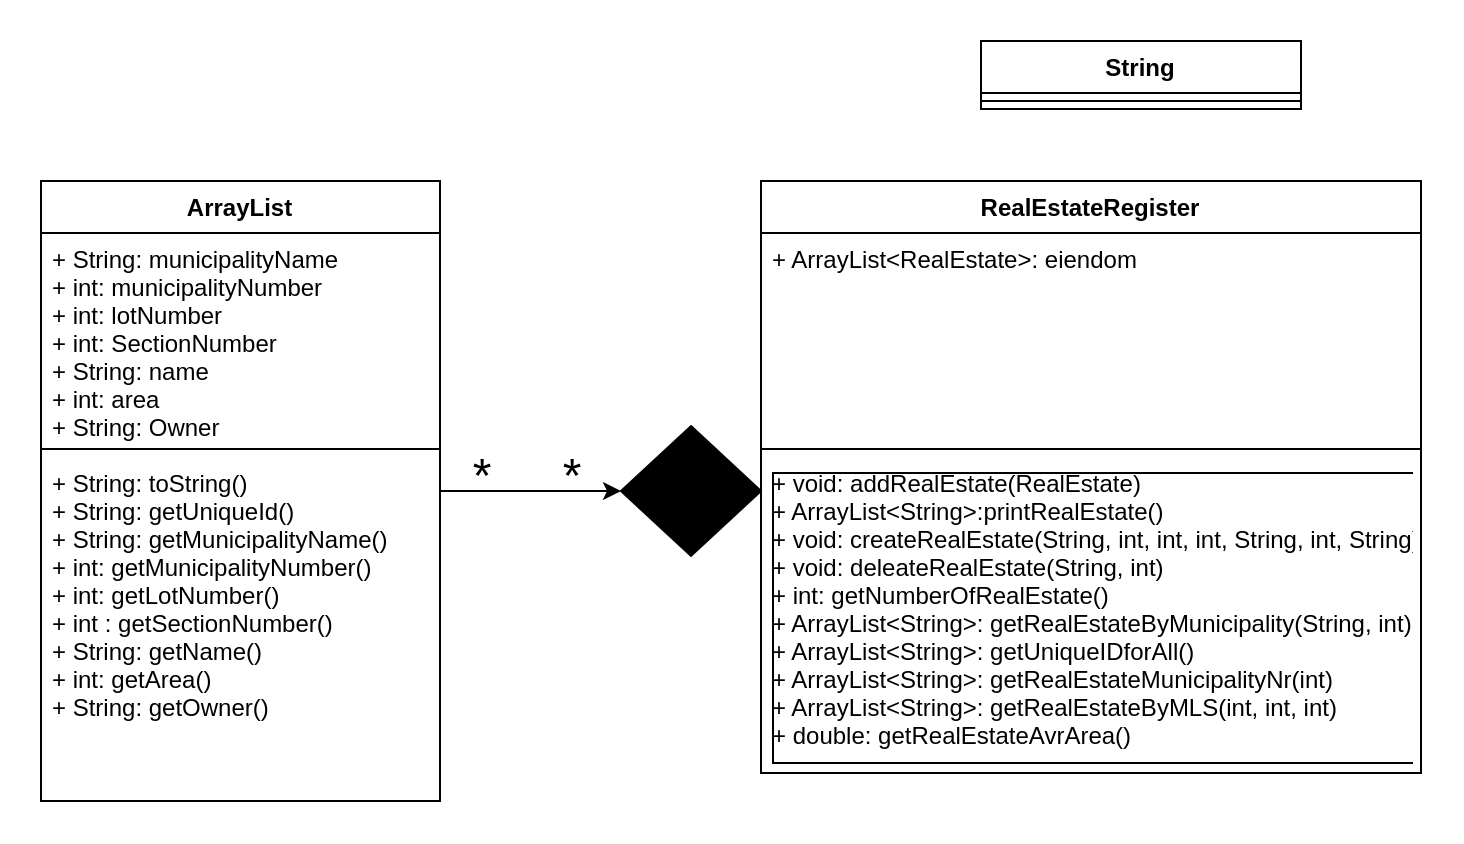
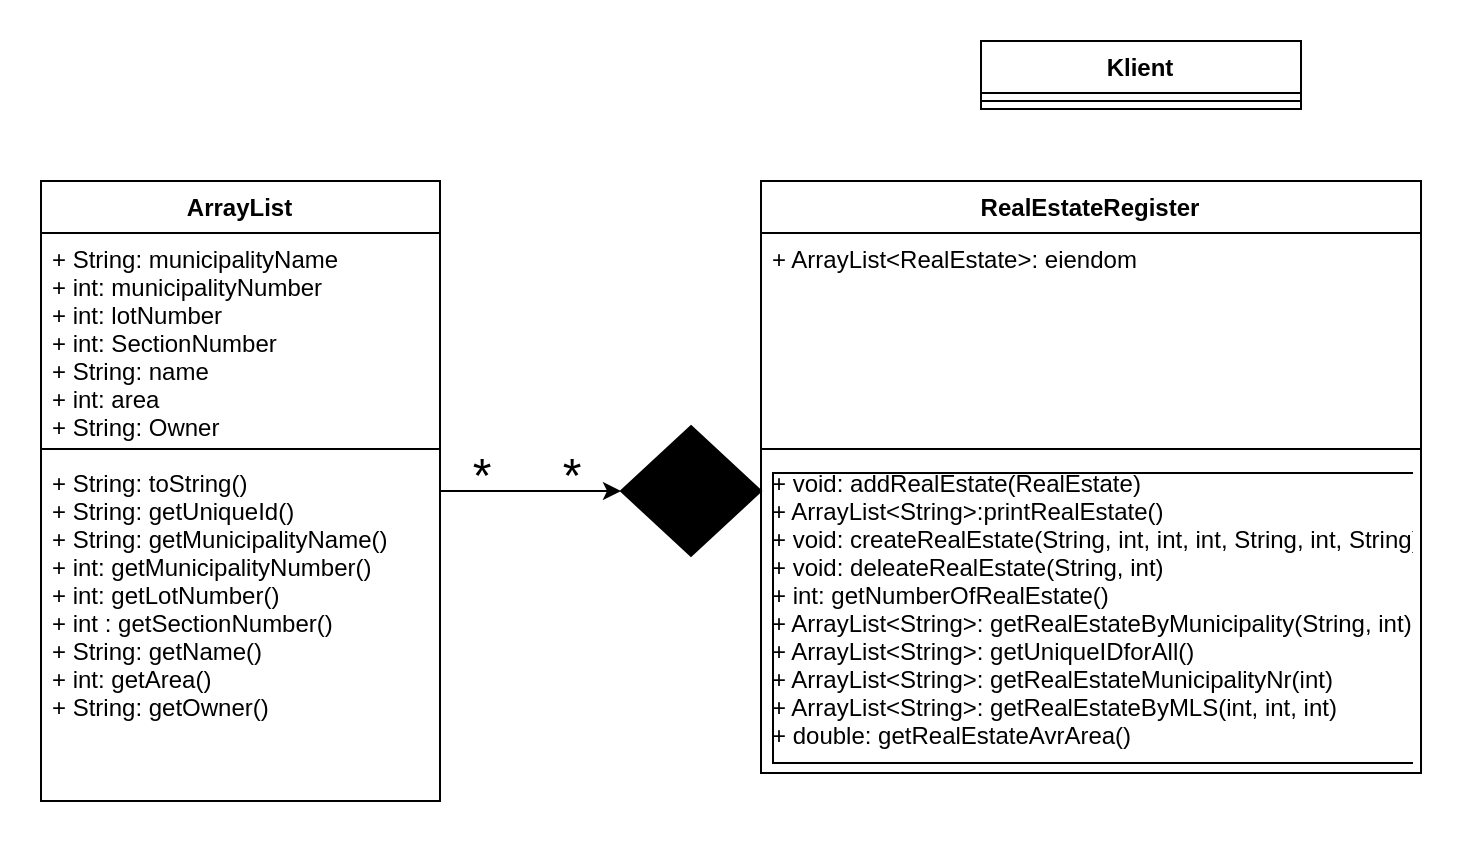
  <mxCell id="0" />
  <mxCell id="1" parent="0" />
  <mxCell id="2" style="edgeStyle=none;html=1;" parent="1" source="3" edge="1"><mxGeometry relative="1" as="geometry"><mxPoint x="310" y="245" as="targetPoint" /></mxGeometry></mxCell>
  <mxCell id="3" value="ArrayList" style="swimlane;fontStyle=1;align=center;verticalAlign=top;childLayout=stackLayout;horizontal=1;startSize=26;horizontalStack=0;resizeParent=1;resizeParentMax=0;resizeLast=0;collapsible=1;marginBottom=0;" parent="1" vertex="1"><mxGeometry x="20" y="90" width="199.5" height="310" as="geometry" /></mxCell>
  <mxCell id="4" value="+ String: municipalityName&#10;+ int: municipalityNumber&#10;+ int: lotNumber&#10;+ int: SectionNumber&#10;+ String: name&#10;+ int: area&#10;+ String: Owner" style="text;strokeColor=none;fillColor=none;align=left;verticalAlign=top;spacingLeft=4;spacingRight=4;overflow=hidden;rotatable=0;points=[[0,0.5],[1,0.5]];portConstraint=eastwest;" parent="3" vertex="1"><mxGeometry y="26" width="199.5" height="104" as="geometry" /></mxCell>
  <mxCell id="5" value="" style="line;strokeWidth=1;fillColor=none;align=left;verticalAlign=middle;spacingTop=-1;spacingLeft=3;spacingRight=3;rotatable=0;labelPosition=right;points=[];portConstraint=eastwest;" parent="3" vertex="1"><mxGeometry y="130" width="199.5" height="8" as="geometry" /></mxCell>
  <mxCell id="6" value="+ String: toString()&#10;+ String: getUniqueId()&#10;+ String: getMunicipalityName()&#10;+ int: getMunicipalityNumber()&#10;+ int: getLotNumber()&#10;+ int : getSectionNumber()&#10;+ String: getName()&#10;+ int: getArea()&#10;+ String: getOwner()&#10;&#10;&#10;&#10;&#10;" style="text;strokeColor=none;fillColor=none;align=left;verticalAlign=top;spacingLeft=4;spacingRight=4;overflow=hidden;rotatable=0;points=[[0,0.5],[1,0.5]];portConstraint=eastwest;" parent="3" vertex="1"><mxGeometry y="138" width="199.5" height="172" as="geometry" /></mxCell>
  <mxCell id="7" value="RealEstateRegister" style="swimlane;fontStyle=1;align=center;verticalAlign=top;childLayout=stackLayout;horizontal=1;startSize=26;horizontalStack=0;resizeParent=1;resizeParentMax=0;resizeLast=0;collapsible=1;marginBottom=0;" parent="1" vertex="1"><mxGeometry x="380" y="90" width="330" height="296" as="geometry" /></mxCell>
  <mxCell id="8" value="+ ArrayList&lt;RealEstate&gt;: eiendom&#10;" style="text;strokeColor=none;fillColor=none;align=left;verticalAlign=top;spacingLeft=4;spacingRight=4;overflow=hidden;rotatable=0;points=[[0,0.5],[1,0.5]];portConstraint=eastwest;" parent="7" vertex="1"><mxGeometry y="26" width="330" height="104" as="geometry" /></mxCell>
  <mxCell id="9" value="" style="line;strokeWidth=1;fillColor=none;align=left;verticalAlign=middle;spacingTop=-1;spacingLeft=3;spacingRight=3;rotatable=0;labelPosition=right;points=[];portConstraint=eastwest;" parent="7" vertex="1"><mxGeometry y="130" width="330" height="8" as="geometry" /></mxCell>
  <mxCell id="10" value="+ void: addRealEstate(RealEstate)&#10;+ ArrayList&lt;String&gt;:printRealEstate()&#10;+ void: createRealEstate(String, int, int, int, String, int, String)&#10;+ void: deleateRealEstate(String, int)&#10;+ int: getNumberOfRealEstate()&#10;+ ArrayList&lt;String&gt;: getRealEstateByMunicipality(String, int)&#10;+ ArrayList&lt;String&gt;: getUniqueIDforAll()&#10;+ ArrayList&lt;String&gt;: getRealEstateMunicipalityNr(int)&#10;+ ArrayList&lt;String&gt;: getRealEstateByMLS(int, int, int)&#10;+ double: getRealEstateAvrArea()&#10;" style="text;strokeColor=none;fillColor=none;align=left;verticalAlign=top;spacingLeft=4;spacingRight=4;overflow=hidden;rotatable=0;points=[[0,0.5],[1,0.5]];portConstraint=eastwest;labelBorderColor=default;" parent="7" vertex="1"><mxGeometry y="138" width="330" height="158" as="geometry" /></mxCell>
- <mxCell id="11" value="String" style="swimlane;fontStyle=1;align=center;verticalAlign=top;childLayout=stackLayout;horizontal=1;startSize=26;horizontalStack=0;resizeParent=1;resizeParentMax=0;resizeLast=0;collapsible=1;marginBottom=0;" parent="1" vertex="1"><mxGeometry x="490" y="20" width="160" height="34" as="geometry" /></mxCell>
+ <mxCell id="11" value="Klient" style="swimlane;fontStyle=1;align=center;verticalAlign=top;childLayout=stackLayout;horizontal=1;startSize=26;horizontalStack=0;resizeParent=1;resizeParentMax=0;resizeLast=0;collapsible=1;marginBottom=0;" parent="1" vertex="1"><mxGeometry x="490" y="20" width="160" height="34" as="geometry" /></mxCell>
  <mxCell id="12" value="" style="line;strokeWidth=1;fillColor=none;align=left;verticalAlign=middle;spacingTop=-1;spacingLeft=3;spacingRight=3;rotatable=0;labelPosition=right;points=[];portConstraint=eastwest;" parent="11" vertex="1"><mxGeometry y="26" width="160" height="8" as="geometry" /></mxCell>
  <mxCell id="13" value="&lt;font style=&quot;font-size: 24px&quot;&gt;*&lt;/font&gt;" style="text;html=1;strokeColor=none;fillColor=none;align=center;verticalAlign=middle;whiteSpace=wrap;rounded=0;" parent="1" vertex="1"><mxGeometry x="210.5" y="223" width="60" height="30" as="geometry" /></mxCell>
  <mxCell id="14" value="&lt;font style=&quot;font-size: 24px&quot;&gt;*&lt;/font&gt;" style="text;html=1;strokeColor=none;fillColor=none;align=center;verticalAlign=middle;whiteSpace=wrap;rounded=0;" parent="1" vertex="1"><mxGeometry x="270.5" y="223" width="29.5" height="30" as="geometry" /></mxCell>
  <mxCell id="15" value="" style="rhombus;whiteSpace=wrap;html=1;fillColor=#000000;" vertex="1" parent="1"><mxGeometry x="310" y="212.5" width="70" height="65" as="geometry" /></mxCell>
